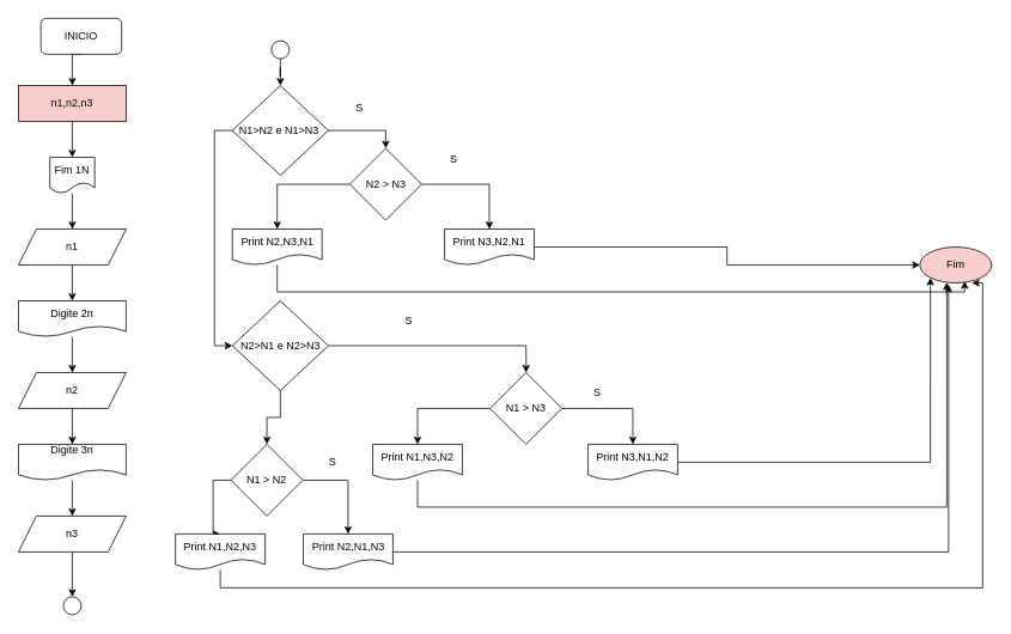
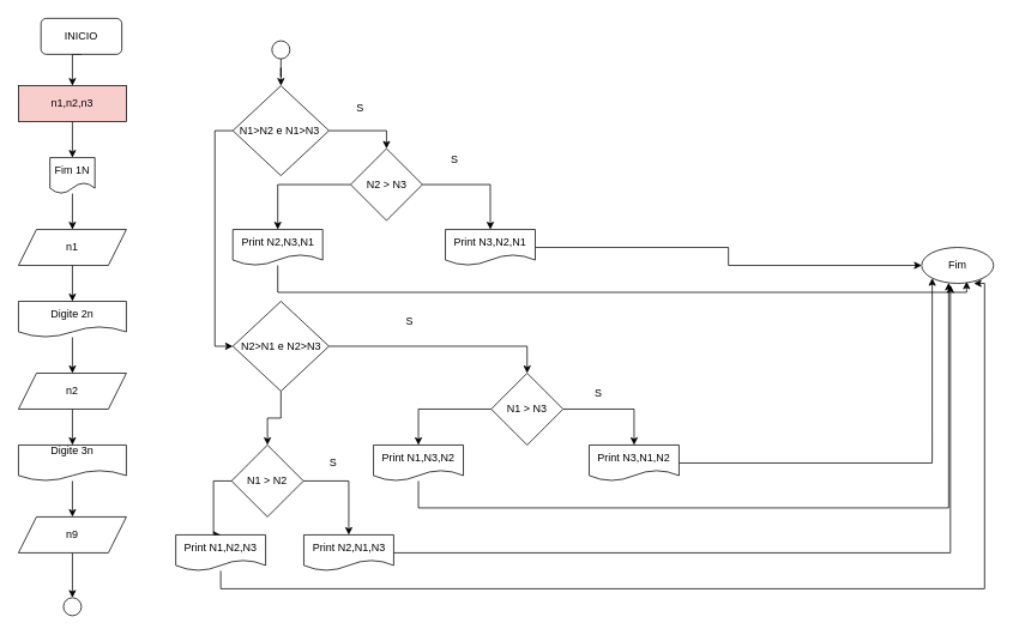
  <mxCell id="0" />
  <mxCell id="1" parent="0" />
  <mxCell id="2" style="edgeStyle=orthogonalEdgeStyle;rounded=0;orthogonalLoop=1;jettySize=auto;html=1;exitX=0.5;exitY=1;exitDx=0;exitDy=0;entryX=0.5;entryY=0;entryDx=0;entryDy=0;" parent="1" source="3" target="5" edge="1"><mxGeometry relative="1" as="geometry" /></mxCell>
  <mxCell id="3" value="INICIO" style="rounded=1;whiteSpace=wrap;html=1;" parent="1" vertex="1"><mxGeometry x="45" y="20" width="90" height="40" as="geometry" /></mxCell>
  <mxCell id="4" style="edgeStyle=orthogonalEdgeStyle;rounded=0;orthogonalLoop=1;jettySize=auto;html=1;exitX=0.5;exitY=1;exitDx=0;exitDy=0;entryX=0.5;entryY=0;entryDx=0;entryDy=0;" edge="1" parent="1" source="5" target="7"><mxGeometry relative="1" as="geometry" /></mxCell>
  <mxCell id="5" value="n1,n2,n3" style="rounded=0;whiteSpace=wrap;html=1;fillColor=#f8cecc;" parent="1" vertex="1"><mxGeometry x="20" y="95" width="120" height="40" as="geometry" /></mxCell>
  <mxCell id="6" style="edgeStyle=orthogonalEdgeStyle;rounded=0;orthogonalLoop=1;jettySize=auto;html=1;" edge="1" parent="1" source="7" target="9"><mxGeometry relative="1" as="geometry" /></mxCell>
  <mxCell id="7" value="Fim 1N" style="shape=document;whiteSpace=wrap;html=1;boundedLbl=1;" vertex="1" parent="1"><mxGeometry x="55" y="175" width="50" height="40" as="geometry" /></mxCell>
  <mxCell id="8" style="edgeStyle=orthogonalEdgeStyle;rounded=0;orthogonalLoop=1;jettySize=auto;html=1;entryX=0.5;entryY=0;entryDx=0;entryDy=0;" edge="1" parent="1" source="9" target="11"><mxGeometry relative="1" as="geometry" /></mxCell>
  <mxCell id="9" value="n1" style="shape=parallelogram;perimeter=parallelogramPerimeter;whiteSpace=wrap;html=1;fixedSize=1;" vertex="1" parent="1"><mxGeometry x="20" y="255" width="120" height="40" as="geometry" /></mxCell>
  <mxCell id="10" style="edgeStyle=orthogonalEdgeStyle;rounded=0;orthogonalLoop=1;jettySize=auto;html=1;" edge="1" parent="1" source="11" target="13"><mxGeometry relative="1" as="geometry" /></mxCell>
  <mxCell id="11" value="Digite 2n" style="shape=document;whiteSpace=wrap;html=1;boundedLbl=1;" vertex="1" parent="1"><mxGeometry x="20" y="335" width="120" height="40" as="geometry" /></mxCell>
  <mxCell id="12" style="edgeStyle=orthogonalEdgeStyle;rounded=0;orthogonalLoop=1;jettySize=auto;html=1;" edge="1" parent="1" source="13" target="15"><mxGeometry relative="1" as="geometry" /></mxCell>
  <mxCell id="13" value="n2" style="shape=parallelogram;perimeter=parallelogramPerimeter;whiteSpace=wrap;html=1;fixedSize=1;" vertex="1" parent="1"><mxGeometry x="20" y="415" width="120" height="40" as="geometry" /></mxCell>
  <mxCell id="14" style="edgeStyle=orthogonalEdgeStyle;rounded=0;orthogonalLoop=1;jettySize=auto;html=1;entryX=0.5;entryY=0;entryDx=0;entryDy=0;" edge="1" parent="1" source="15" target="17"><mxGeometry relative="1" as="geometry" /></mxCell>
  <mxCell id="15" value="Digite 3n&lt;div&gt;&lt;br&gt;&lt;/div&gt;" style="shape=document;whiteSpace=wrap;html=1;boundedLbl=1;" vertex="1" parent="1"><mxGeometry x="20" y="495" width="120" height="40" as="geometry" /></mxCell>
  <mxCell id="16" style="edgeStyle=orthogonalEdgeStyle;rounded=0;orthogonalLoop=1;jettySize=auto;html=1;entryX=0.5;entryY=0;entryDx=0;entryDy=0;" edge="1" parent="1" source="17" target="18"><mxGeometry relative="1" as="geometry" /></mxCell>
- <mxCell id="17" value="n3" style="shape=parallelogram;perimeter=parallelogramPerimeter;whiteSpace=wrap;html=1;fixedSize=1;" vertex="1" parent="1"><mxGeometry x="20" y="575" width="120" height="40" as="geometry" /></mxCell>
+ <mxCell id="17" value="n9" style="shape=parallelogram;perimeter=parallelogramPerimeter;whiteSpace=wrap;html=1;fixedSize=1;" vertex="1" parent="1"><mxGeometry x="20" y="575" width="120" height="40" as="geometry" /></mxCell>
  <mxCell id="18" value="" style="ellipse;whiteSpace=wrap;html=1;aspect=fixed;" vertex="1" parent="1"><mxGeometry x="70" y="665" width="20" height="20" as="geometry" /></mxCell>
  <mxCell id="19" style="edgeStyle=orthogonalEdgeStyle;rounded=0;orthogonalLoop=1;jettySize=auto;html=1;entryX=0.5;entryY=0;entryDx=0;entryDy=0;" edge="1" parent="1" source="20" target="23"><mxGeometry relative="1" as="geometry" /></mxCell>
  <mxCell id="20" value="" style="ellipse;whiteSpace=wrap;html=1;aspect=fixed;" vertex="1" parent="1"><mxGeometry x="302" y="45" width="20" height="20" as="geometry" /></mxCell>
  <mxCell id="21" style="edgeStyle=orthogonalEdgeStyle;rounded=0;orthogonalLoop=1;jettySize=auto;html=1;exitX=1;exitY=0.5;exitDx=0;exitDy=0;entryX=0.5;entryY=0;entryDx=0;entryDy=0;" edge="1" parent="1" source="23" target="29"><mxGeometry relative="1" as="geometry" /></mxCell>
  <mxCell id="22" style="edgeStyle=orthogonalEdgeStyle;rounded=0;orthogonalLoop=1;jettySize=auto;html=1;exitX=0;exitY=0.5;exitDx=0;exitDy=0;entryX=0;entryY=0.5;entryDx=0;entryDy=0;" edge="1" parent="1" source="23" target="26"><mxGeometry relative="1" as="geometry"><mxPoint x="229.5" y="385" as="targetPoint" /></mxGeometry></mxCell>
  <mxCell id="23" value="&lt;span style=&quot;text-wrap-mode: nowrap;&quot;&gt;N1&amp;gt;N2 e N1&amp;gt;N3&amp;nbsp;&lt;/span&gt;" style="rhombus;whiteSpace=wrap;html=1;" vertex="1" parent="1"><mxGeometry x="258.5" y="95" width="107" height="100" as="geometry" /></mxCell>
  <mxCell id="24" style="edgeStyle=orthogonalEdgeStyle;rounded=0;orthogonalLoop=1;jettySize=auto;html=1;entryX=0.5;entryY=0;entryDx=0;entryDy=0;" edge="1" parent="1" source="26" target="36"><mxGeometry relative="1" as="geometry"><mxPoint x="491.75" y="385" as="targetPoint" /></mxGeometry></mxCell>
  <mxCell id="25" style="edgeStyle=orthogonalEdgeStyle;rounded=0;orthogonalLoop=1;jettySize=auto;html=1;" edge="1" parent="1" source="26" target="43"><mxGeometry relative="1" as="geometry" /></mxCell>
  <mxCell id="26" value="&lt;span style=&quot;text-wrap-mode: nowrap;&quot;&gt;N2&amp;gt;N1 e N2&amp;gt;N3&lt;/span&gt;" style="rhombus;whiteSpace=wrap;html=1;" vertex="1" parent="1"><mxGeometry x="258.5" y="335" width="107" height="100" as="geometry" /></mxCell>
  <mxCell id="27" style="edgeStyle=orthogonalEdgeStyle;rounded=0;orthogonalLoop=1;jettySize=auto;html=1;entryX=0.5;entryY=0;entryDx=0;entryDy=0;" edge="1" parent="1" source="29" target="33"><mxGeometry relative="1" as="geometry"><mxPoint x="309.5" y="205" as="targetPoint" /></mxGeometry></mxCell>
  <mxCell id="28" style="edgeStyle=orthogonalEdgeStyle;rounded=0;orthogonalLoop=1;jettySize=auto;html=1;" edge="1" parent="1" source="29" target="31"><mxGeometry relative="1" as="geometry" /></mxCell>
  <mxCell id="29" value="N2 &amp;gt; N3" style="rhombus;whiteSpace=wrap;html=1;" vertex="1" parent="1"><mxGeometry x="389.5" y="165" width="80" height="80" as="geometry" /></mxCell>
  <mxCell id="30" style="edgeStyle=orthogonalEdgeStyle;rounded=0;orthogonalLoop=1;jettySize=auto;html=1;" edge="1" parent="1" source="31" target="48"><mxGeometry relative="1" as="geometry"><mxPoint x="1055" y="395" as="targetPoint" /><Array as="points" /></mxGeometry></mxCell>
  <mxCell id="31" value="Print N3,N2,N1" style="shape=document;whiteSpace=wrap;html=1;boundedLbl=1;" vertex="1" parent="1"><mxGeometry x="495" y="255" width="100" height="40" as="geometry" /></mxCell>
  <mxCell id="32" style="edgeStyle=orthogonalEdgeStyle;rounded=0;orthogonalLoop=1;jettySize=auto;html=1;entryX=0.625;entryY=0.95;entryDx=0;entryDy=0;entryPerimeter=0;" edge="1" parent="1" source="33" target="48"><mxGeometry relative="1" as="geometry"><mxPoint x="1075" y="325" as="targetPoint" /><Array as="points"><mxPoint x="309" y="325" /><mxPoint x="1075" y="325" /></Array></mxGeometry></mxCell>
  <mxCell id="33" value="Print N2,N3,N1" style="shape=document;whiteSpace=wrap;html=1;boundedLbl=1;" vertex="1" parent="1"><mxGeometry x="258.5" y="255" width="100" height="40" as="geometry" /></mxCell>
  <mxCell id="34" style="edgeStyle=orthogonalEdgeStyle;rounded=0;orthogonalLoop=1;jettySize=auto;html=1;entryX=0.5;entryY=0;entryDx=0;entryDy=0;" edge="1" parent="1" source="36" target="38"><mxGeometry relative="1" as="geometry"><mxPoint x="715" y="455" as="targetPoint" /></mxGeometry></mxCell>
  <mxCell id="35" style="edgeStyle=orthogonalEdgeStyle;rounded=0;orthogonalLoop=1;jettySize=auto;html=1;entryX=0.5;entryY=0;entryDx=0;entryDy=0;" edge="1" parent="1" source="36" target="40"><mxGeometry relative="1" as="geometry"><mxPoint x="455" y="455" as="targetPoint" /></mxGeometry></mxCell>
  <mxCell id="36" value="N1 &amp;gt; N3" style="rhombus;whiteSpace=wrap;html=1;" vertex="1" parent="1"><mxGeometry x="546" y="415" width="80" height="80" as="geometry" /></mxCell>
  <mxCell id="37" style="edgeStyle=orthogonalEdgeStyle;rounded=0;orthogonalLoop=1;jettySize=auto;html=1;entryX=0;entryY=1;entryDx=0;entryDy=0;" edge="1" parent="1" source="38" target="48"><mxGeometry relative="1" as="geometry"><mxPoint x="1055" y="395" as="targetPoint" /></mxGeometry></mxCell>
  <mxCell id="38" value="Print N3,N1,N2" style="shape=document;whiteSpace=wrap;html=1;boundedLbl=1;" vertex="1" parent="1"><mxGeometry x="655" y="495" width="100" height="40" as="geometry" /></mxCell>
  <mxCell id="39" style="edgeStyle=orthogonalEdgeStyle;rounded=0;orthogonalLoop=1;jettySize=auto;html=1;" edge="1" parent="1" source="40" target="48"><mxGeometry relative="1" as="geometry"><mxPoint x="1055" y="395" as="targetPoint" /><Array as="points"><mxPoint x="465" y="565" /><mxPoint x="1055" y="565" /></Array></mxGeometry></mxCell>
  <mxCell id="40" value="Print N1,N3,N2" style="shape=document;whiteSpace=wrap;html=1;boundedLbl=1;" vertex="1" parent="1"><mxGeometry x="415" y="495" width="100" height="40" as="geometry" /></mxCell>
  <mxCell id="41" style="edgeStyle=orthogonalEdgeStyle;rounded=0;orthogonalLoop=1;jettySize=auto;html=1;exitX=1;exitY=0.5;exitDx=0;exitDy=0;entryX=0.5;entryY=0;entryDx=0;entryDy=0;" edge="1" parent="1" source="43" target="45"><mxGeometry relative="1" as="geometry" /></mxCell>
  <mxCell id="42" style="edgeStyle=orthogonalEdgeStyle;rounded=0;orthogonalLoop=1;jettySize=auto;html=1;exitX=0;exitY=0.5;exitDx=0;exitDy=0;entryX=0.5;entryY=0;entryDx=0;entryDy=0;" edge="1" parent="1" source="43" target="47"><mxGeometry relative="1" as="geometry" /></mxCell>
  <mxCell id="43" value="N1 &amp;gt; N2" style="rhombus;whiteSpace=wrap;html=1;" vertex="1" parent="1"><mxGeometry x="257" y="495" width="80" height="80" as="geometry" /></mxCell>
  <mxCell id="44" style="edgeStyle=orthogonalEdgeStyle;rounded=0;orthogonalLoop=1;jettySize=auto;html=1;entryX=0.4;entryY=1.05;entryDx=0;entryDy=0;entryPerimeter=0;" edge="1" parent="1" source="45" target="48"><mxGeometry relative="1" as="geometry"><mxPoint x="1055" y="395" as="targetPoint" /></mxGeometry></mxCell>
  <mxCell id="45" value="Print N2,N1,N3" style="shape=document;whiteSpace=wrap;html=1;boundedLbl=1;" vertex="1" parent="1"><mxGeometry x="337.5" y="595" width="100" height="40" as="geometry" /></mxCell>
  <mxCell id="46" style="edgeStyle=orthogonalEdgeStyle;rounded=0;orthogonalLoop=1;jettySize=auto;html=1;entryX=0.725;entryY=1;entryDx=0;entryDy=0;entryPerimeter=0;" edge="1" parent="1" source="47" target="48"><mxGeometry relative="1" as="geometry"><mxPoint x="1055" y="395" as="targetPoint" /><Array as="points"><mxPoint x="245" y="655" /><mxPoint x="1095" y="655" /><mxPoint x="1095" y="315" /></Array></mxGeometry></mxCell>
  <mxCell id="47" value="Print N1,N2,N3" style="shape=document;whiteSpace=wrap;html=1;boundedLbl=1;" vertex="1" parent="1"><mxGeometry x="195" y="595" width="100" height="40" as="geometry" /></mxCell>
- <mxCell id="48" value="Fim" style="ellipse;whiteSpace=wrap;html=1;fillColor=#f8cecc;" vertex="1" parent="1"><mxGeometry x="1025" y="275" width="80" height="40" as="geometry" /></mxCell>
+ <mxCell id="48" value="Fim" style="ellipse;whiteSpace=wrap;html=1;" vertex="1" parent="1"><mxGeometry x="1025" y="275" width="80" height="40" as="geometry" /></mxCell>
  <mxCell id="49" value="S" style="text;html=1;align=center;verticalAlign=middle;resizable=0;points=[];autosize=1;strokeColor=none;fillColor=none;" vertex="1" parent="1"><mxGeometry x="385" y="105" width="30" height="30" as="geometry" /></mxCell>
  <mxCell id="50" value="S" style="text;html=1;align=center;verticalAlign=middle;resizable=0;points=[];autosize=1;strokeColor=none;fillColor=none;" vertex="1" parent="1"><mxGeometry x="490" y="163" width="30" height="30" as="geometry" /></mxCell>
  <mxCell id="51" value="S" style="text;html=1;align=center;verticalAlign=middle;resizable=0;points=[];autosize=1;strokeColor=none;fillColor=none;" vertex="1" parent="1"><mxGeometry x="440" y="343" width="30" height="30" as="geometry" /></mxCell>
  <mxCell id="52" value="S" style="text;html=1;align=center;verticalAlign=middle;resizable=0;points=[];autosize=1;strokeColor=none;fillColor=none;" vertex="1" parent="1"><mxGeometry x="650" y="423" width="30" height="30" as="geometry" /></mxCell>
  <mxCell id="53" value="S" style="text;html=1;align=center;verticalAlign=middle;resizable=0;points=[];autosize=1;strokeColor=none;fillColor=none;" vertex="1" parent="1"><mxGeometry x="355" y="500" width="30" height="30" as="geometry" /></mxCell>
